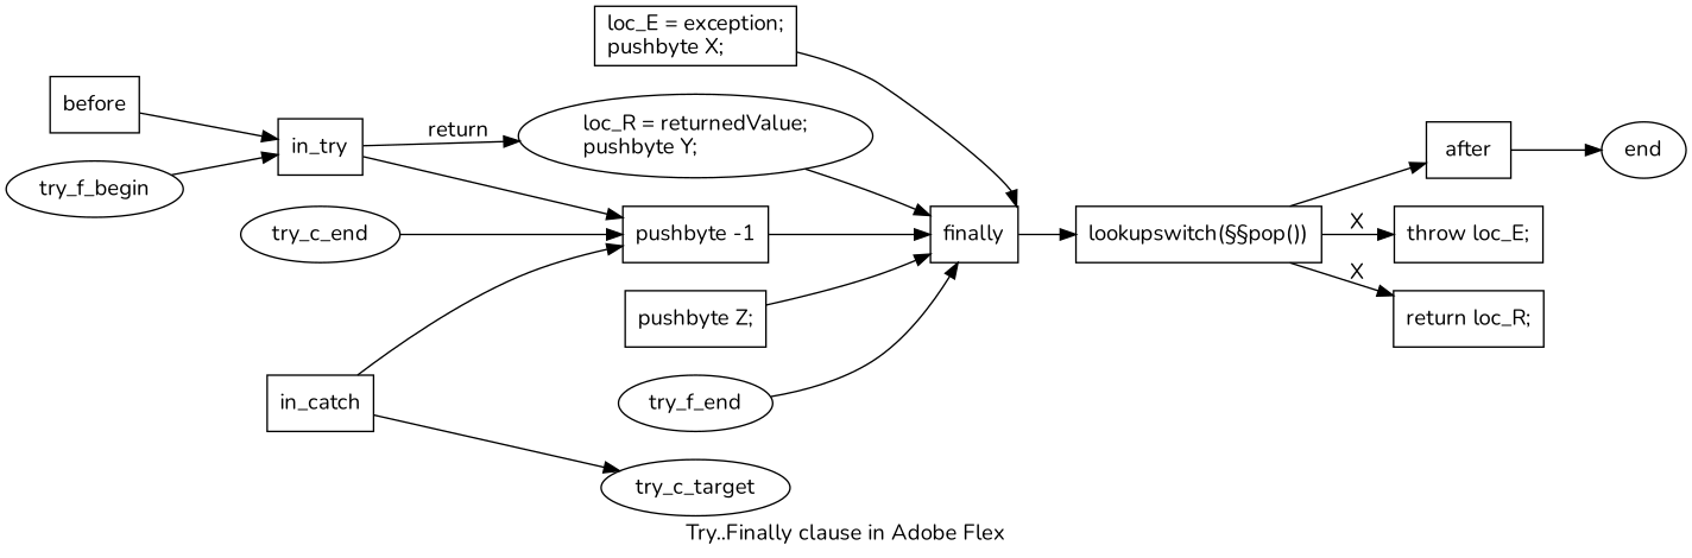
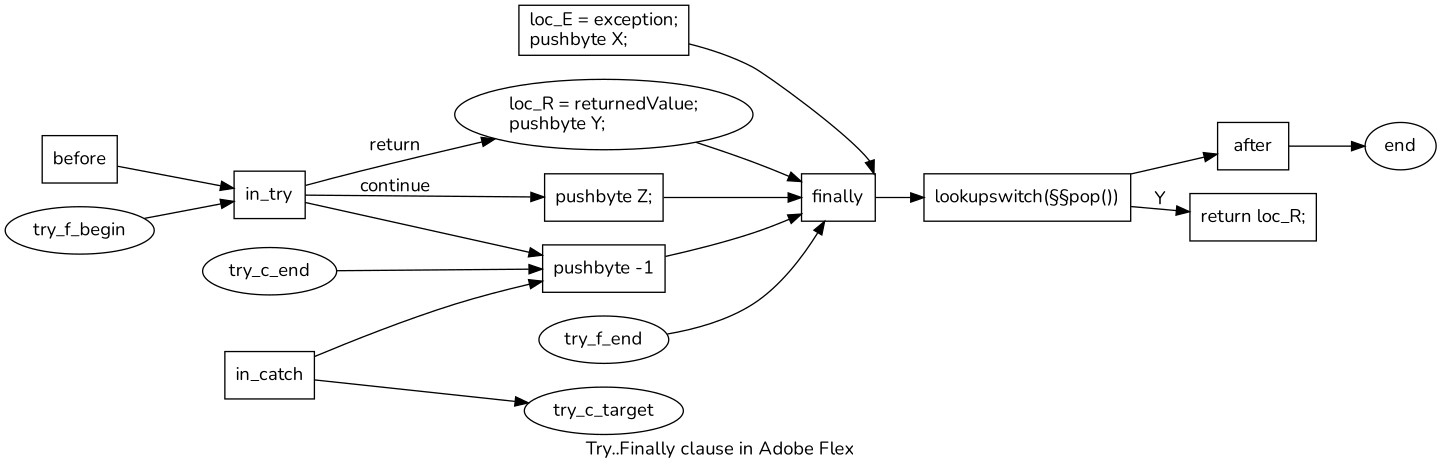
  digraph {
    fontname=Nunito
    label="Try..Finally clause in Adobe Flex"
    rankdir=LR
    node [fontname=Nunito shape=rect]
    edge [fontname=Nunito]
    before
    in_try
    n3 [label="pushbyte -1"]
    n4 [label="loc_R = returnedValue;\lpushbyte Y;\l" shape=ellipse]
    n5 [label="pushbyte Z;"]
    finally
    try_f_begin [shape=ellipse]
    n8 [label="lookupswitch(§§pop())"]
    try_c_end [shape=ellipse]
    in_catch
    try_c_target [shape=ellipse]
    after
-   n13 [label="throw loc_E;"]
    n14 [label="return loc_R;"]
    try_f_end [shape=ellipse]
    n16 [label="loc_E = exception;\lpushbyte X;\l"]
    end [shape=ellipse]
    before -> in_try
    in_try -> n3
    in_try -> n4 [label=return]
+   in_try -> n5 [label=continue]
    n3 -> finally
    n4 -> finally
    n5 -> finally
    finally -> n8
    try_f_begin -> in_try
    n8 -> after
-   n8 -> n13 [label=X]
-   n8 -> n14 [label=X]
+   n8 -> n14 [label=Y]
    try_c_end -> n3
    in_catch -> n3
    in_catch -> try_c_target
    after -> end
    try_f_end -> finally
    n16 -> finally [headport=ne]
  }
